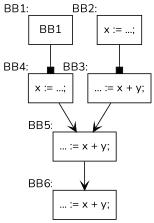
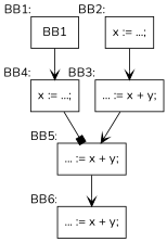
  digraph {
    fontname=Nunito
    node [fontname=Nunito shape=box]
    edge [arrowhead=vee fontname=Nunito]
    BB1 [xlabel="BB1:"]
    n2 [label="x := ...;\n" xlabel="BB4:"]
    n3 [label="x := ...;\n" xlabel="BB2:"]
    n4 [label="... := x + y;\n" xlabel="BB3:"]
    n5 [label="... := x + y;\n" xlabel="BB5:"]
    n6 [label="... := x + y;\n" xlabel="BB6:"]
-   BB1 -> n2 [arrowhead=box]
-   n2 -> n5
-   n3 -> n4 [arrowhead=box]
+   BB1 -> n2
+   n2 -> n5 [arrowhead=box]
+   n3 -> n4
    n4 -> n5
    n5 -> n6
  }
